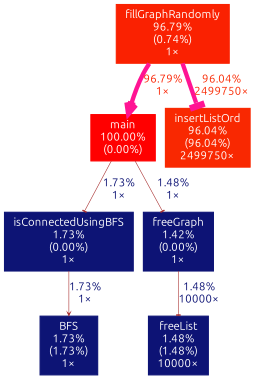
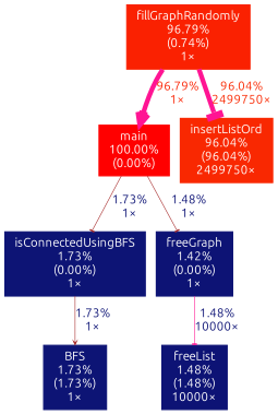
  digraph {
    fontname=Ubuntu
    nodesep=0.125
    ranksep=0.25
    node [color="#0d1475" fontcolor="#ffffff" fontname=Ubuntu fontsize=10.00 shape=box style=filled]
    edge [arrowhead=tee arrowsize=0.35 color=brown fontcolor="#0d1475" fontname=Ubuntu fontsize=10.00 labeldistance=0.50 penwidth=0.50]
    n1 [color="#ff0000" height=0 label="main\n100.00%\n(0.00%)" width=0]
    n2 [height=0 label="isConnectedUsingBFS\n1.73%\n(0.00%)\n1×" width=0]
    n3 [color="#0d1375" height=0 label="freeGraph\n1.42%\n(0.00%)\n1×" width=0]
    n4 [color="#fa2101" height=0 label="fillGraphRandomly\n96.79%\n(0.74%)\n1×" width=0]
    n5 [color="#f92801" height=0 label="insertListOrd\n96.04%\n(96.04%)\n2499750×" width=0]
    n6 [height=0 label="BFS\n1.73%\n(1.73%)\n1×" width=0]
    n7 [color="#0d1375" height=0 label="freeList\n1.48%\n(1.48%)\n10000×" width=0]
    n1 -> n2 [label="1.73%\n1×"]
    n1 -> n3 [fontcolor="#0d1375" label="1.48%\n1×"]
    n2 -> n6 [arrowhead=vee label="1.73%\n1×"]
-   n3 -> n7 [fontcolor="#0d1375" label="1.48%\n10000×"]
+   n3 -> n7 [color=deeppink fontcolor="#0d1375" label="1.48%\n10000×"]
    n4 -> n1 [arrowhead=vee arrowsize=0.98 color=deeppink fontcolor="#fa2101" label="96.79%\n1×" labeldistance=3.87 penwidth=3.87]
    n4 -> n5 [arrowsize=0.98 color=deeppink fontcolor="#f92801" label="96.04%\n2499750×" labeldistance=3.84 penwidth=3.84]
  }
